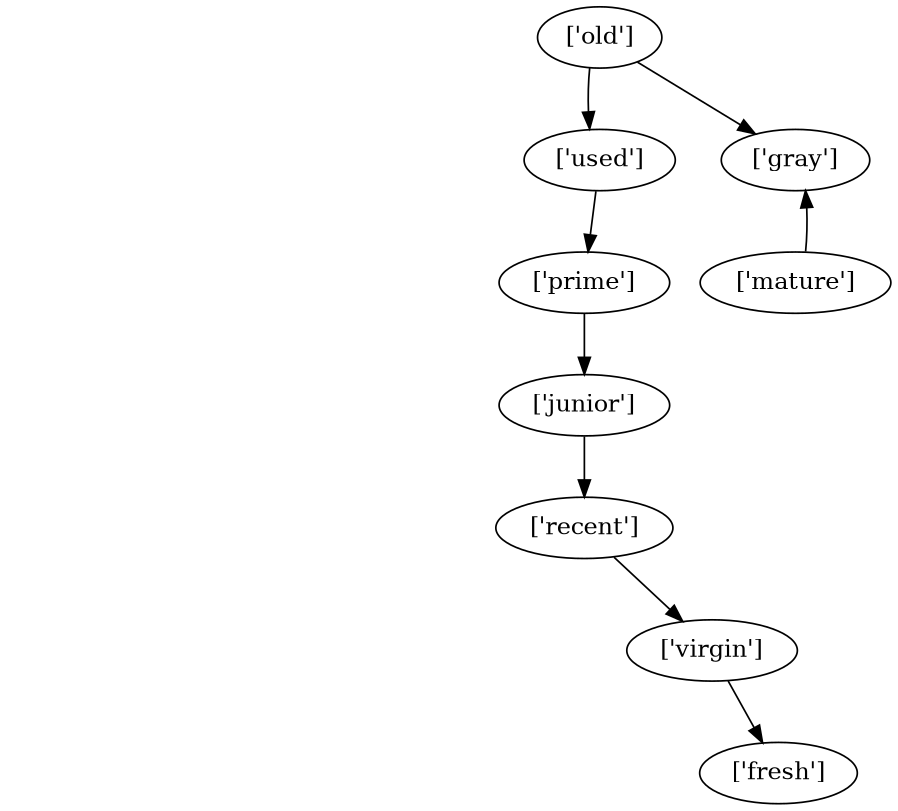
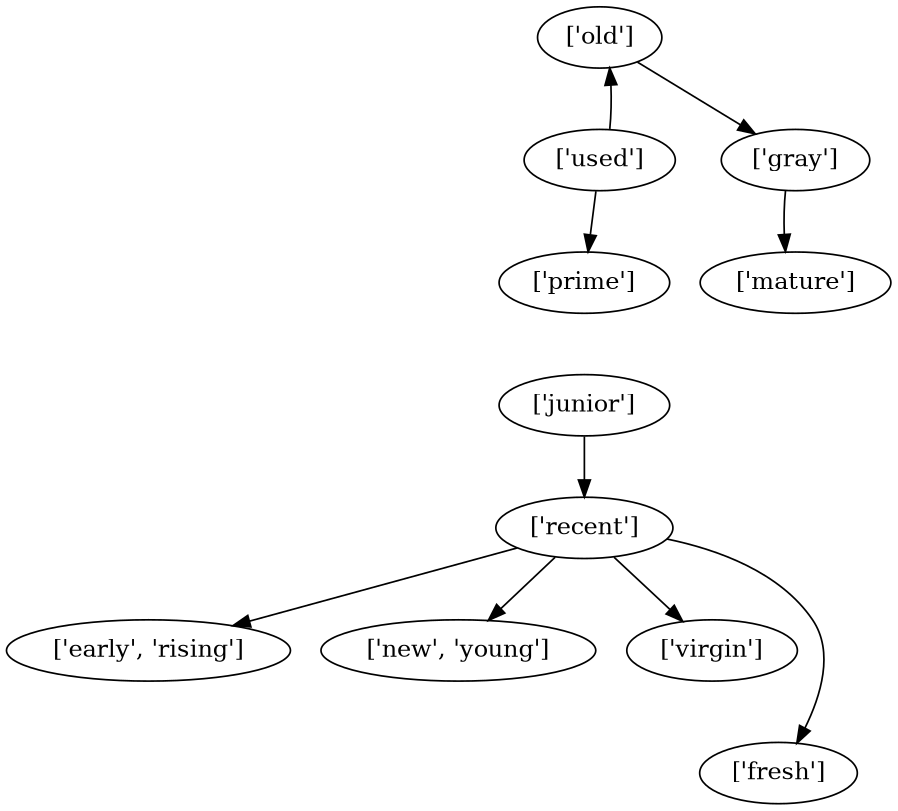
  strict digraph {
    fontname="DejaVu Serif"
    node [fontname="DejaVu Serif"]
    edge [fontname="DejaVu Serif"]
    "['old']"
    "['used']"
    "['gray']"
    "['prime']"
    "['junior']"
    "['recent']"
    "['mature']"
+   "['early', 'rising']"
+   "['new', 'young']"
    "['virgin']"
    "['fresh']"
-   "['old']" -> "['used']"
+   "['used']" -> "['old']"
    "['old']" -> "['gray']"
    "['used']" -> "['prime']"
-   "['prime']" -> "['junior']"
    "['junior']" -> "['recent']"
+   "['recent']" -> "['early', 'rising']"
+   "['recent']" -> "['new', 'young']"
    "['recent']" -> "['virgin']"
-   "['mature']" -> "['gray']"
-   "['virgin']" -> "['fresh']"
+   "['gray']" -> "['mature']"
+   "['recent']" -> "['fresh']"
  }
